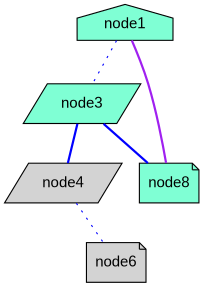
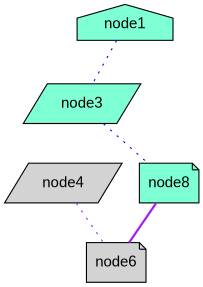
  graph {
    fontname="Liberation Sans"
    fontsize=12
    node [fillcolor=aquamarine fontname="Liberation Sans" shape=parallelogram style=filled]
    edge [color=blue fontname="Liberation Sans" style=dotted]
    node1 [shape=house]
    node3
    node4 [fillcolor=lightgrey]
    n4 [label=node8 shape=note]
    node6 [fillcolor=lightgrey shape=note]
    node1 -- node3
-   node3 -- node4 [style=bold]
-   node3 -- n4 [style=bold]
-   node4 -- node6
-   n4 -- node1 [color=purple style=bold]
+   node3 -- n4
+   node4 -- node6 [color=purple]
+   n4 -- node6 [color=purple style=bold]
  }
